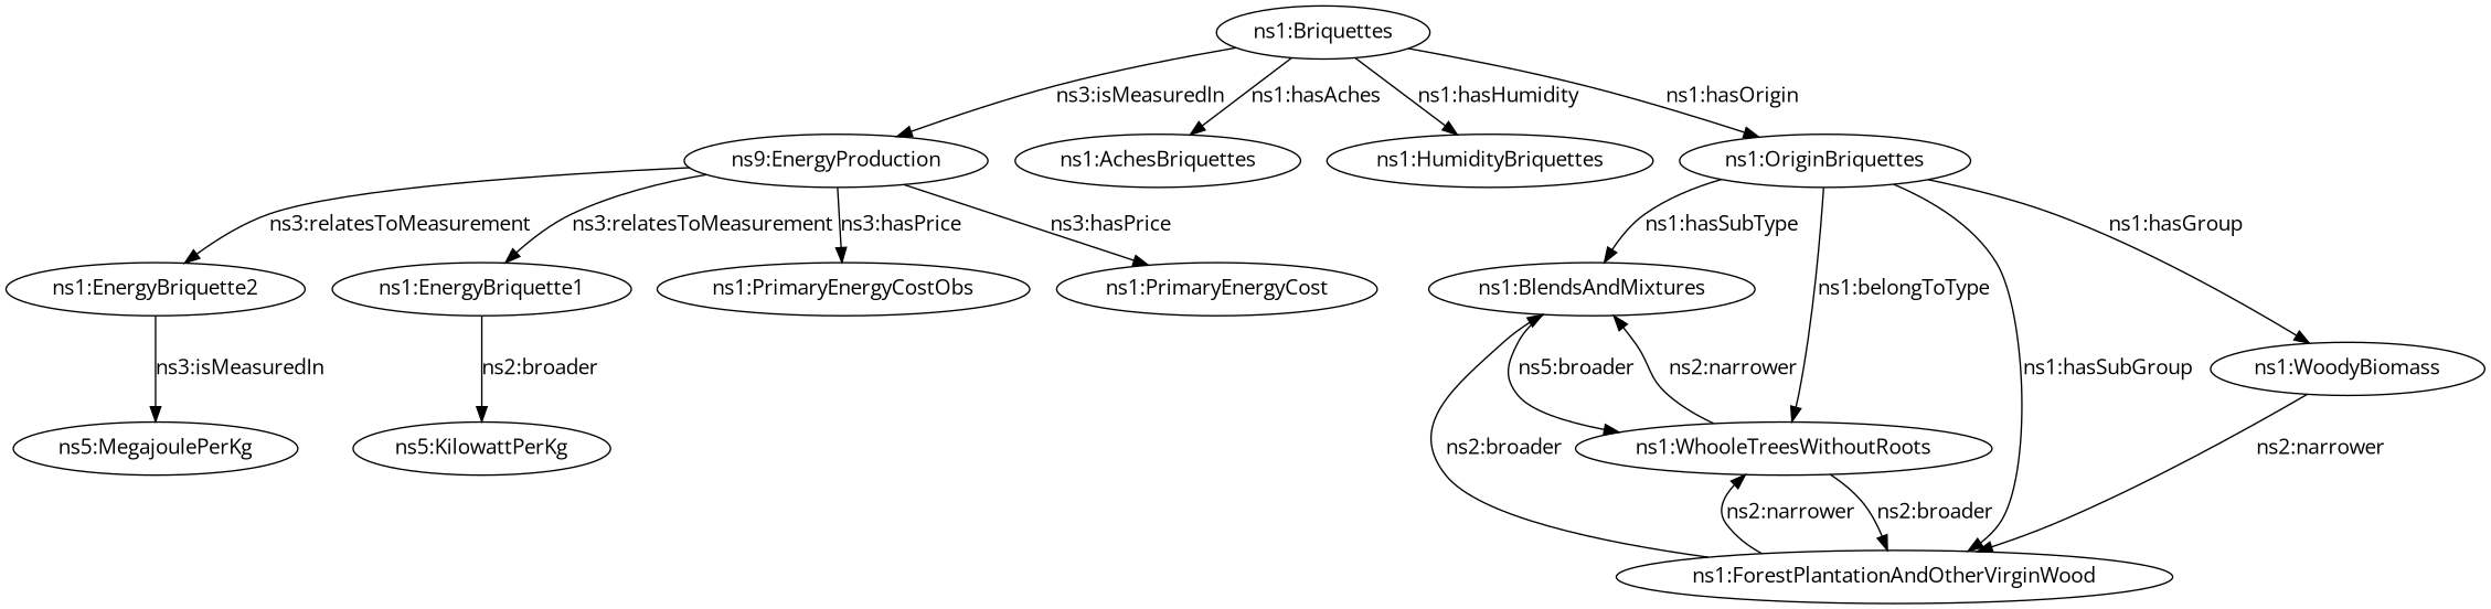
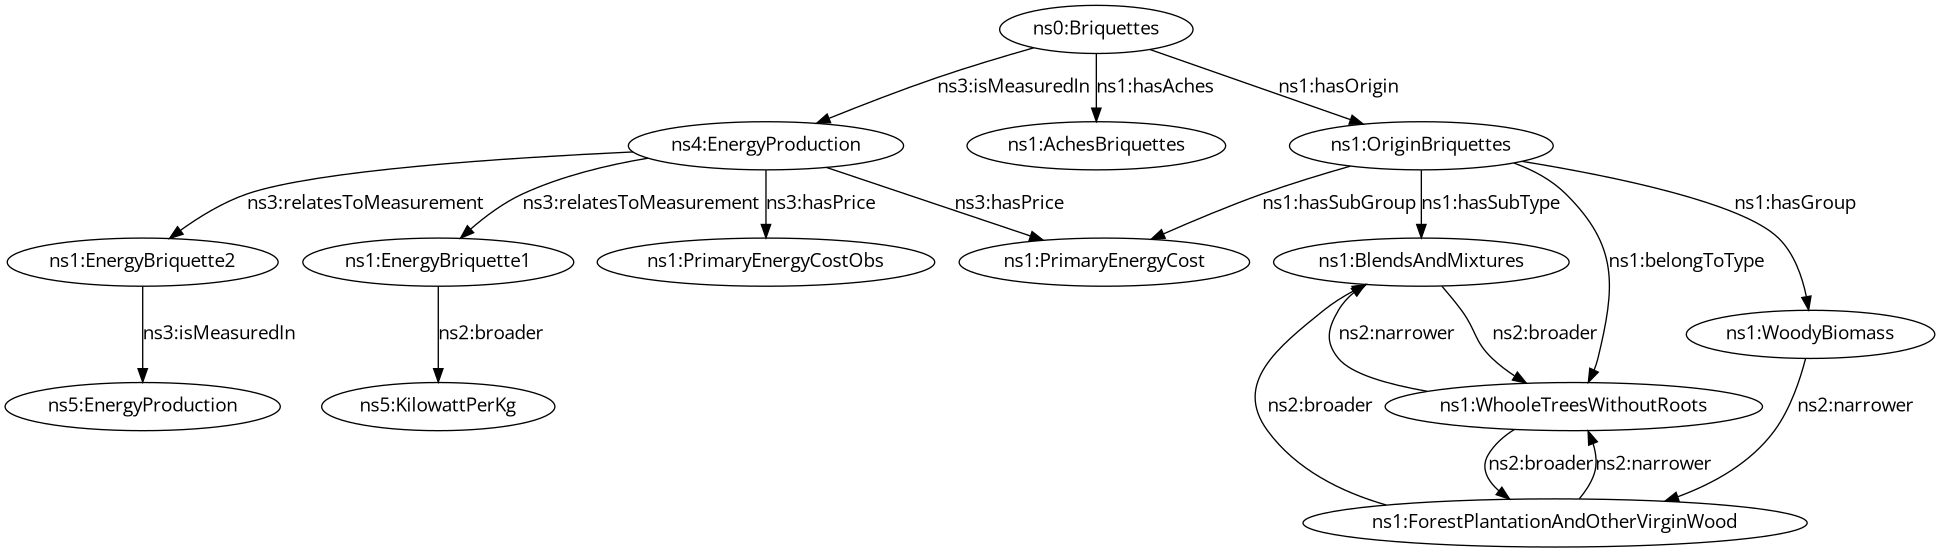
  digraph {
    fontname="Open Sans"
    rankdir=TB
    node [fontname="Open Sans"]
    edge [fontname="Open Sans"]
    "ns1:EnergyBriquette2"
-   "ns5:MegajoulePerKg"
-   "ns1:Briquettes"
-   "ns4:EnergyProduction" [label="ns9:EnergyProduction"]
+   "ns5:MegajoulePerKg" [label="ns5:EnergyProduction"]
+   "ns1:Briquettes" [label="ns0:Briquettes"]
+   "ns4:EnergyProduction"
    "ns1:AchesBriquettes"
-   "ns1:HumidityBriquettes"
    "ns1:OriginBriquettes"
    "ns1:EnergyBriquette1"
    "ns1:PrimaryEnergyCostObs"
    "ns1:PrimaryEnergyCost"
    "ns1:BlendsAndMixtures"
    "ns1:WhooleTreesWithoutRoots"
    "ns1:ForestPlantationAndOtherVirginWood"
    "ns1:WoodyBiomass"
    "ns5:KilowattPerKg"
    "ns1:EnergyBriquette2" -> "ns5:MegajoulePerKg" [label="ns3:isMeasuredIn"]
    "ns1:Briquettes" -> "ns4:EnergyProduction" [label="ns3:isMeasuredIn"]
    "ns1:Briquettes" -> "ns1:AchesBriquettes" [label="ns1:hasAches"]
-   "ns1:Briquettes" -> "ns1:HumidityBriquettes" [label="ns1:hasHumidity"]
    "ns1:Briquettes" -> "ns1:OriginBriquettes" [label="ns1:hasOrigin"]
    "ns4:EnergyProduction" -> "ns1:EnergyBriquette2" [label="ns3:relatesToMeasurement"]
    "ns4:EnergyProduction" -> "ns1:EnergyBriquette1" [label="ns3:relatesToMeasurement"]
    "ns4:EnergyProduction" -> "ns1:PrimaryEnergyCostObs" [label="ns3:hasPrice"]
    "ns4:EnergyProduction" -> "ns1:PrimaryEnergyCost" [label="ns3:hasPrice"]
    "ns1:OriginBriquettes" -> "ns1:BlendsAndMixtures" [label="ns1:hasSubType"]
    "ns1:OriginBriquettes" -> "ns1:WhooleTreesWithoutRoots" [label="ns1:belongToType"]
-   "ns1:OriginBriquettes" -> "ns1:ForestPlantationAndOtherVirginWood" [label="ns1:hasSubGroup"]
+   "ns1:OriginBriquettes" -> "ns1:PrimaryEnergyCost" [label="ns1:hasSubGroup"]
    "ns1:OriginBriquettes" -> "ns1:WoodyBiomass" [label="ns1:hasGroup"]
    "ns1:EnergyBriquette1" -> "ns5:KilowattPerKg" [label="ns2:broader"]
-   "ns1:BlendsAndMixtures" -> "ns1:WhooleTreesWithoutRoots" [label="ns5:broader"]
+   "ns1:BlendsAndMixtures" -> "ns1:WhooleTreesWithoutRoots" [label="ns2:broader"]
    "ns1:WhooleTreesWithoutRoots" -> "ns1:BlendsAndMixtures" [label="ns2:narrower"]
    "ns1:WhooleTreesWithoutRoots" -> "ns1:ForestPlantationAndOtherVirginWood" [label="ns2:broader"]
    "ns1:ForestPlantationAndOtherVirginWood" -> "ns1:BlendsAndMixtures" [label="ns2:broader"]
    "ns1:ForestPlantationAndOtherVirginWood" -> "ns1:WhooleTreesWithoutRoots" [label="ns2:narrower"]
    "ns1:WoodyBiomass" -> "ns1:ForestPlantationAndOtherVirginWood" [label="ns2:narrower"]
  }
